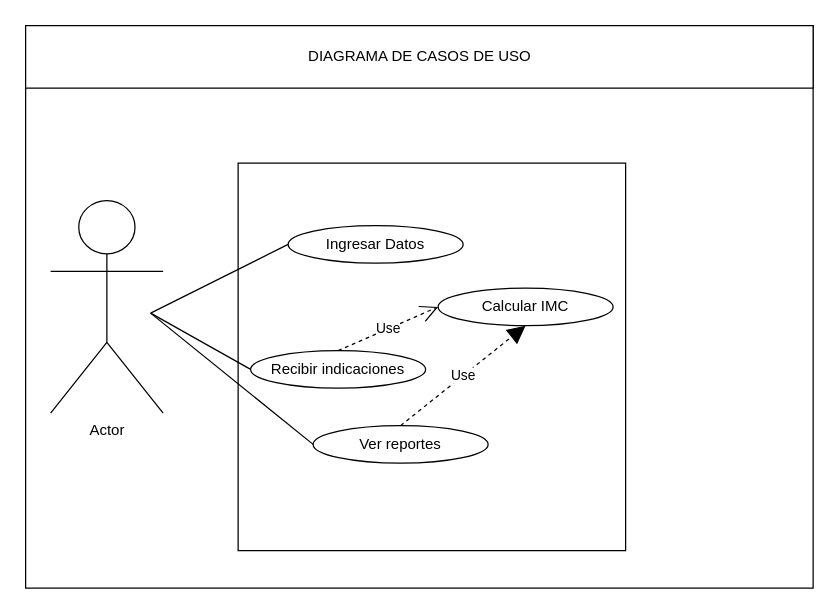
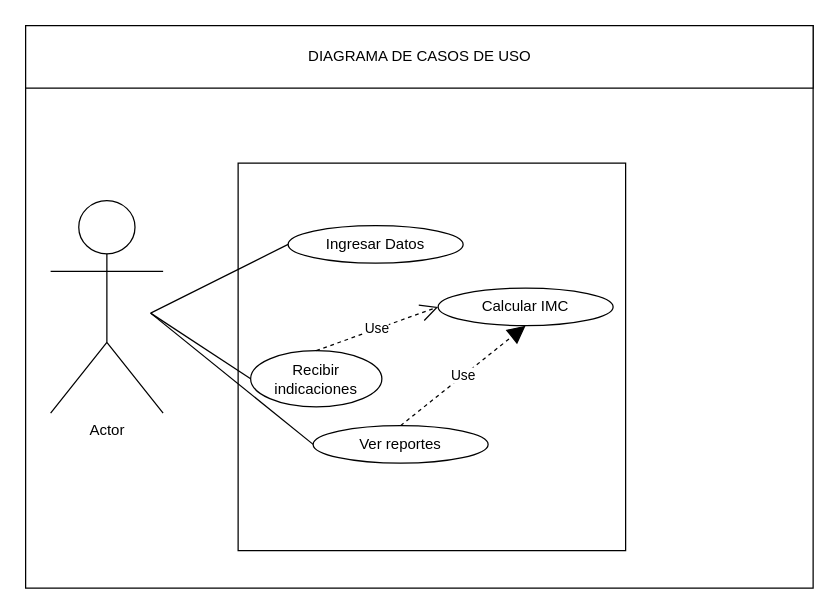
  <mxCell id="0" />
  <mxCell id="1" parent="0" />
  <mxCell id="2" value="Object" style="html=1;" vertex="1" parent="1"><mxGeometry x="20" y="20" width="630" height="450" as="geometry" /></mxCell>
  <mxCell id="3" value="Actor" style="shape=umlActor;verticalLabelPosition=bottom;verticalAlign=top;html=1;outlineConnect=0;" vertex="1" parent="1"><mxGeometry x="40" y="160" width="90" height="170" as="geometry" /></mxCell>
  <mxCell id="4" value="" style="whiteSpace=wrap;html=1;aspect=fixed;" vertex="1" parent="1"><mxGeometry x="190" y="130" width="310" height="310" as="geometry" /></mxCell>
  <mxCell id="5" value="Ingresar Datos" style="ellipse;whiteSpace=wrap;html=1;" vertex="1" parent="1"><mxGeometry x="230" y="180" width="140" height="30" as="geometry" /></mxCell>
  <mxCell id="6" value="Calcular&amp;nbsp;&lt;span&gt;IMC&lt;/span&gt;" style="ellipse;whiteSpace=wrap;html=1;" vertex="1" parent="1"><mxGeometry x="350" y="230" width="140" height="30" as="geometry" /></mxCell>
  <mxCell id="7" style="rounded=0;orthogonalLoop=1;jettySize=auto;html=1;exitX=0;exitY=0.5;exitDx=0;exitDy=0;endArrow=none;endFill=0;strokeColor=#000000;" edge="1" parent="1" source="8"><mxGeometry relative="1" as="geometry"><mxPoint x="120" y="250" as="targetPoint" /></mxGeometry></mxCell>
- <mxCell id="8" value="Recibir indicaciones" style="ellipse;whiteSpace=wrap;html=1;" vertex="1" parent="1"><mxGeometry x="200" y="280" width="140" height="30" as="geometry" /></mxCell>
+ <mxCell id="8" value="Recibir indicaciones" style="ellipse;whiteSpace=wrap;html=1;" vertex="1" parent="1"><mxGeometry x="200" y="280" width="105" height="45" as="geometry" /></mxCell>
  <mxCell id="9" value="Ver reportes" style="ellipse;whiteSpace=wrap;html=1;" vertex="1" parent="1"><mxGeometry x="250" y="340" width="140" height="30" as="geometry" /></mxCell>
  <mxCell id="10" value="Use" style="endArrow=open;endSize=12;dashed=1;html=1;exitX=0.5;exitY=0;exitDx=0;exitDy=0;entryX=0;entryY=0.5;entryDx=0;entryDy=0;" edge="1" parent="1" source="8" target="6"><mxGeometry width="160" relative="1" as="geometry"><mxPoint x="270" y="280" as="sourcePoint" /><mxPoint x="430" y="280" as="targetPoint" /></mxGeometry></mxCell>
  <mxCell id="11" value="" style="endArrow=none;endFill=0;html=1;entryX=0;entryY=0.5;entryDx=0;entryDy=0;strokeColor=none;" edge="1" parent="1" target="5"><mxGeometry width="160" relative="1" as="geometry"><mxPoint x="140" y="220" as="sourcePoint" /><mxPoint x="280" y="360" as="targetPoint" /></mxGeometry></mxCell>
  <mxCell id="12" value="" style="endArrow=none;endFill=0;endSize=12;html=1;strokeColor=#000000;entryX=0;entryY=0.5;entryDx=0;entryDy=0;" edge="1" parent="1" target="5"><mxGeometry width="160" relative="1" as="geometry"><mxPoint x="120" y="250" as="sourcePoint" /><mxPoint x="280" y="244.5" as="targetPoint" /></mxGeometry></mxCell>
  <mxCell id="13" value="" style="endArrow=none;endFill=0;endSize=12;html=1;strokeColor=#000000;entryX=0;entryY=0.5;entryDx=0;entryDy=0;" edge="1" parent="1" target="9"><mxGeometry width="160" relative="1" as="geometry"><mxPoint x="120" y="250" as="sourcePoint" /><mxPoint x="240" y="205" as="targetPoint" /></mxGeometry></mxCell>
  <mxCell id="14" value="Use" style="endArrow=block;endSize=12;dashed=1;html=1;strokeColor=#000000;exitX=0.5;exitY=0;exitDx=0;exitDy=0;entryX=0.5;entryY=1;entryDx=0;entryDy=0;" edge="1" parent="1" source="9" target="6"><mxGeometry width="160" relative="1" as="geometry"><mxPoint x="190" y="350" as="sourcePoint" /><mxPoint x="350" y="350" as="targetPoint" /></mxGeometry></mxCell>
  <mxCell id="15" value="DIAGRAMA DE CASOS DE USO" style="html=1;" vertex="1" parent="1"><mxGeometry x="20" y="20" width="630" height="50" as="geometry" /></mxCell>
